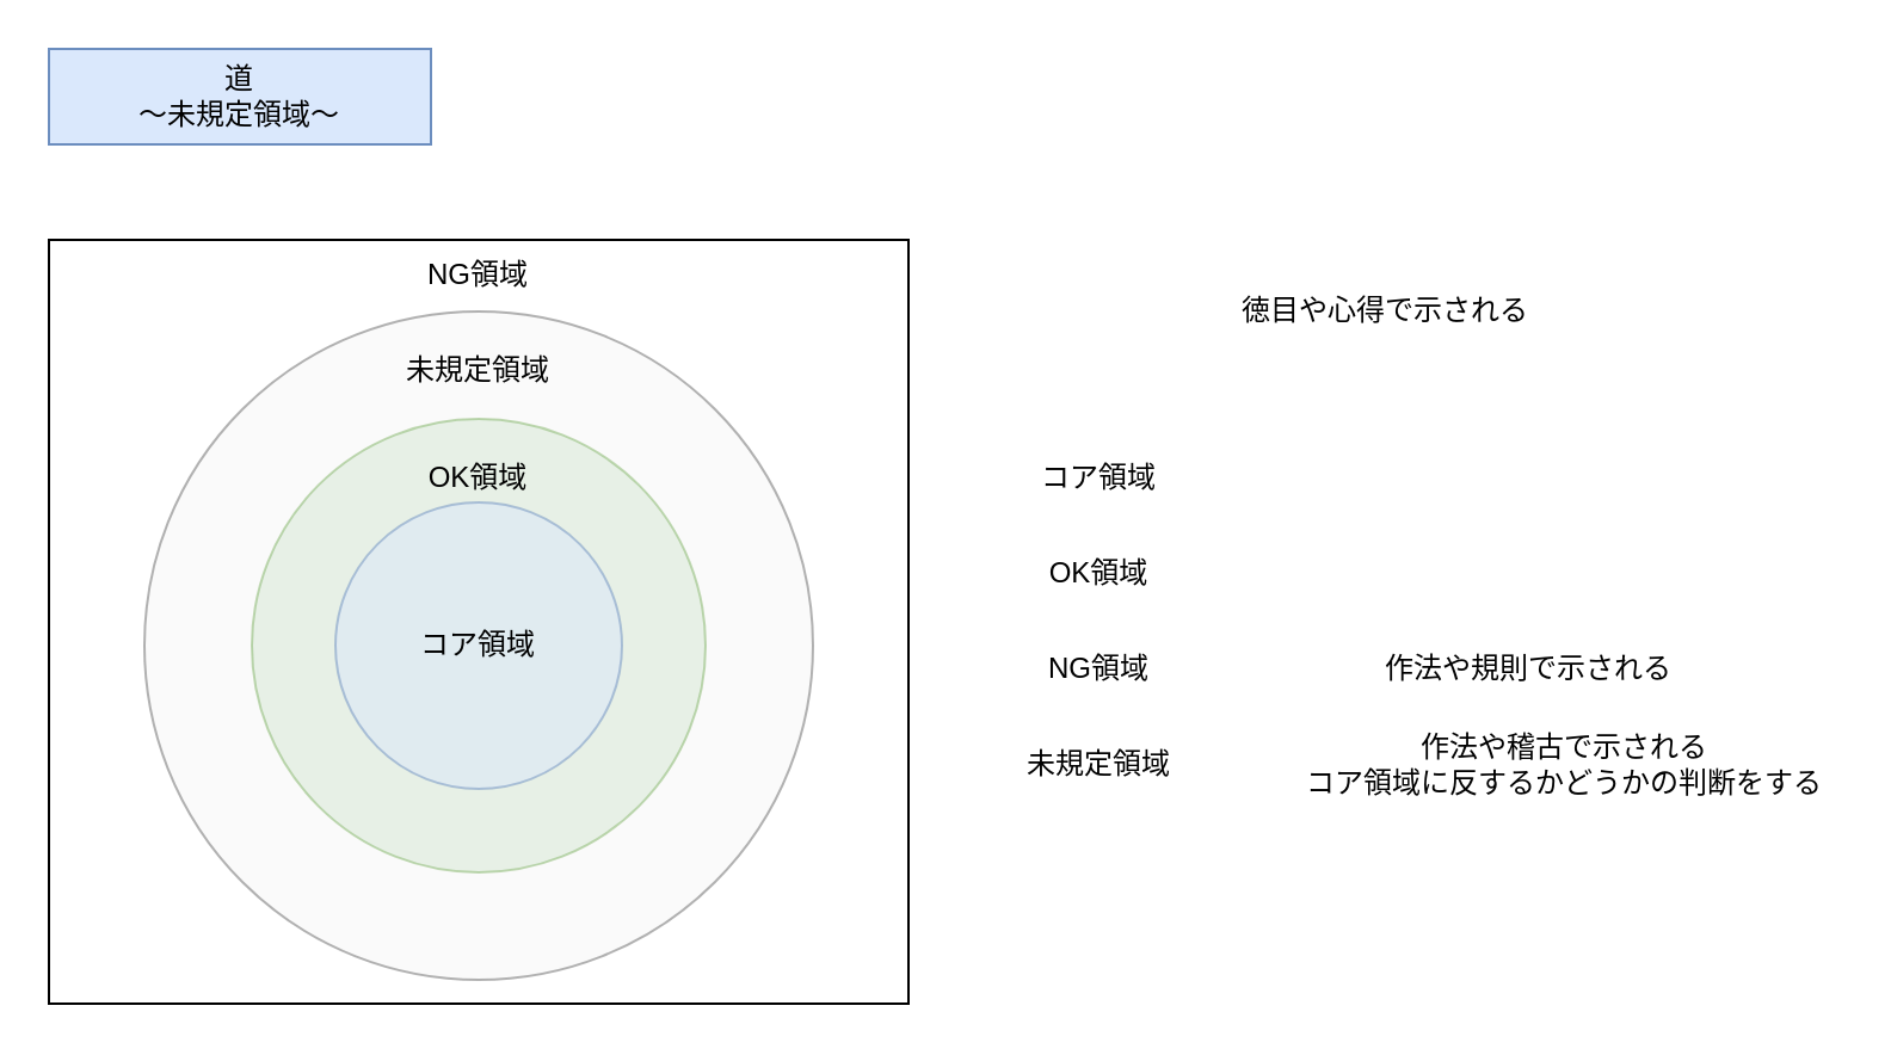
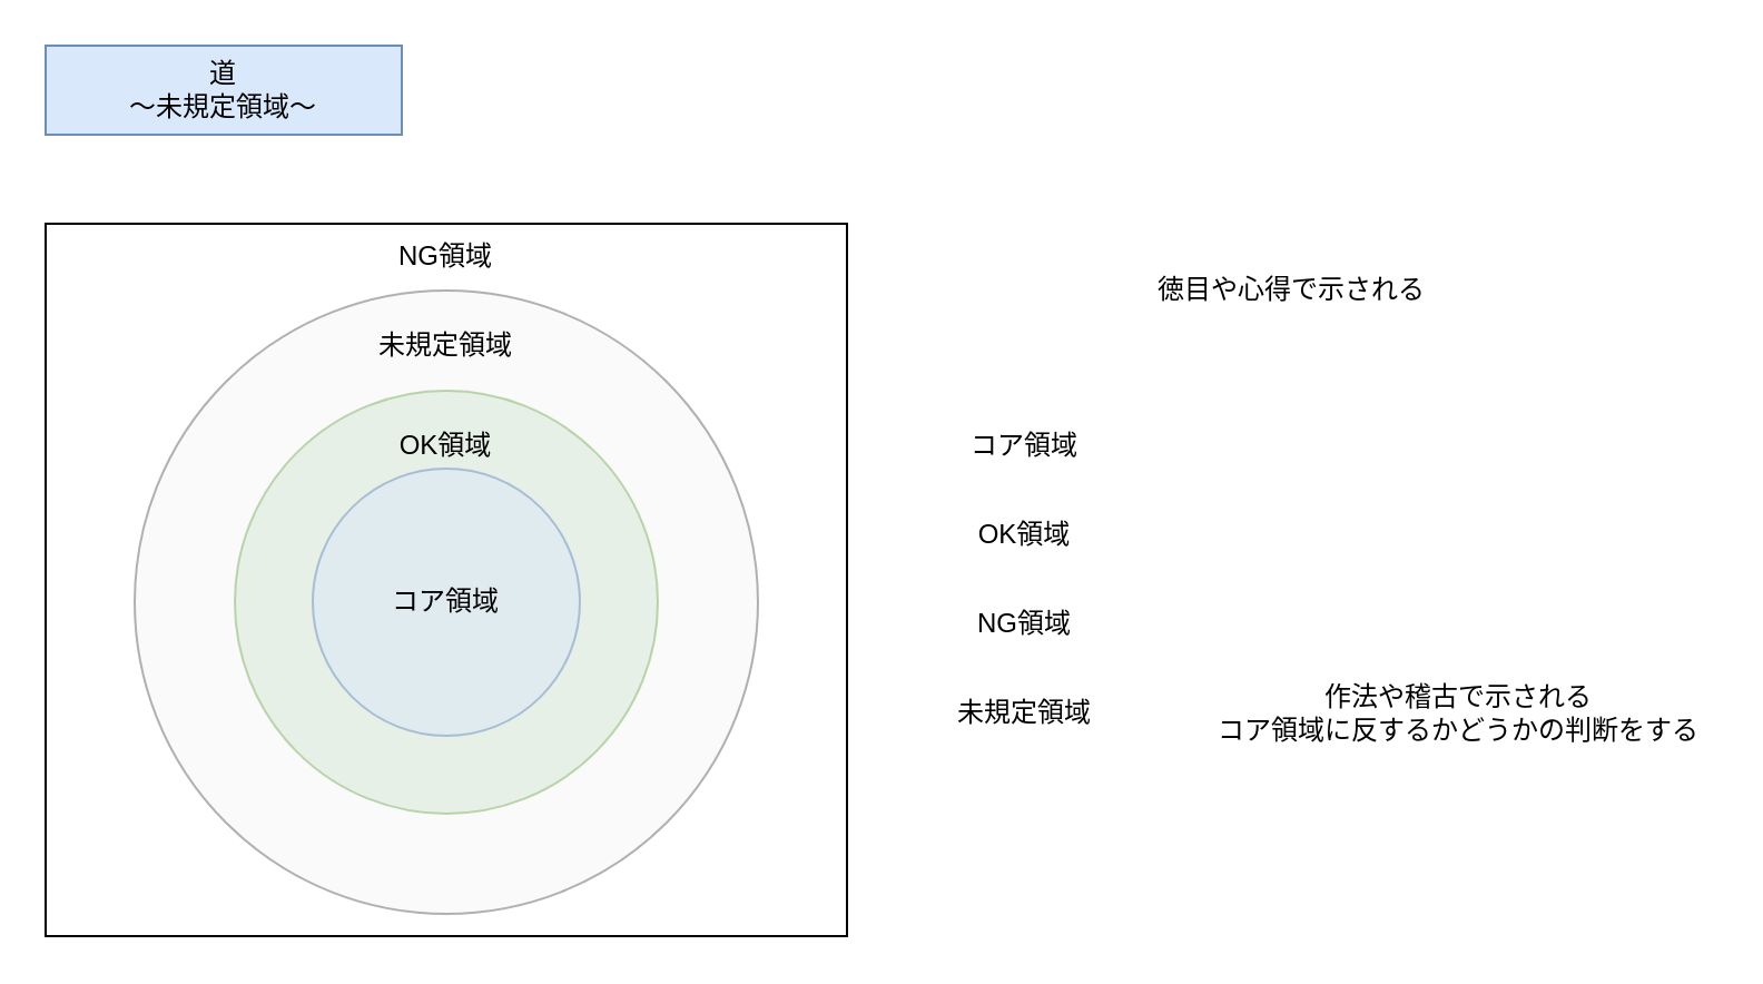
  <mxCell id="0" />
  <mxCell id="1" parent="0" />
  <mxCell id="2" value="" style="rounded=0;whiteSpace=wrap;html=1;" vertex="1" parent="1"><mxGeometry x="20" y="100" width="360" height="320" as="geometry" /></mxCell>
  <mxCell id="3" value="道&lt;div&gt;～未規定領域～&lt;/div&gt;" style="text;html=1;align=center;verticalAlign=middle;whiteSpace=wrap;rounded=0;fillColor=#dae8fc;strokeColor=#6c8ebf;" parent="1" vertex="1"><mxGeometry x="20" y="20" width="160" height="40" as="geometry" /></mxCell>
  <mxCell id="4" value="NG領域" style="text;html=1;align=center;verticalAlign=middle;whiteSpace=wrap;rounded=0;" parent="1" vertex="1"><mxGeometry x="170" y="100" width="60" height="30" as="geometry" /></mxCell>
  <mxCell id="5" value="" style="ellipse;whiteSpace=wrap;html=1;aspect=fixed;opacity=50;fillColor=#f5f5f5;fontColor=#333333;strokeColor=#666666;" vertex="1" parent="1"><mxGeometry x="60" y="130" width="280" height="280" as="geometry" /></mxCell>
  <mxCell id="6" value="" style="ellipse;whiteSpace=wrap;html=1;aspect=fixed;opacity=50;fillColor=#d5e8d4;strokeColor=#82b366;" vertex="1" parent="1"><mxGeometry x="105" y="175" width="190" height="190" as="geometry" /></mxCell>
  <mxCell id="7" value="未規定領域" style="text;html=1;align=center;verticalAlign=middle;whiteSpace=wrap;rounded=0;" vertex="1" parent="1"><mxGeometry x="155" y="140" width="90" height="30" as="geometry" /></mxCell>
  <mxCell id="8" value="OK領域" style="text;html=1;align=center;verticalAlign=middle;whiteSpace=wrap;rounded=0;" vertex="1" parent="1"><mxGeometry x="155" y="185" width="90" height="30" as="geometry" /></mxCell>
  <mxCell id="9" value="コア領域" style="ellipse;whiteSpace=wrap;html=1;aspect=fixed;opacity=50;fillColor=#dae8fc;strokeColor=#6c8ebf;" vertex="1" parent="1"><mxGeometry x="140" y="210" width="120" height="120" as="geometry" /></mxCell>
  <mxCell id="10" value="コア領域" style="text;html=1;align=center;verticalAlign=middle;whiteSpace=wrap;rounded=0;" vertex="1" parent="1"><mxGeometry x="420" y="180" width="80" height="40" as="geometry" /></mxCell>
  <mxCell id="11" value="徳目や心得で示される" style="text;html=1;align=center;verticalAlign=middle;whiteSpace=wrap;rounded=0;" vertex="1" parent="1"><mxGeometry x="480" y="110" width="200" height="40" as="geometry" /></mxCell>
  <mxCell id="12" value="OK領域" style="text;html=1;align=center;verticalAlign=middle;whiteSpace=wrap;rounded=0;" vertex="1" parent="1"><mxGeometry x="420" y="220" width="80" height="40" as="geometry" /></mxCell>
  <mxCell id="13" value="NG領域" style="text;html=1;align=center;verticalAlign=middle;whiteSpace=wrap;rounded=0;" vertex="1" parent="1"><mxGeometry x="420" y="260" width="80" height="40" as="geometry" /></mxCell>
- <mxCell id="14" value="作法や規則で示される" style="text;html=1;align=center;verticalAlign=middle;whiteSpace=wrap;rounded=0;" vertex="1" parent="1"><mxGeometry x="540" y="260" width="200" height="40" as="geometry" /></mxCell>
  <mxCell id="15" value="未規定領域" style="text;html=1;align=center;verticalAlign=middle;whiteSpace=wrap;rounded=0;" vertex="1" parent="1"><mxGeometry x="420" y="300" width="80" height="40" as="geometry" /></mxCell>
  <mxCell id="16" value="作法や稽古で示される&lt;div&gt;コア領域に反するかどうかの判断をする&lt;/div&gt;" style="text;html=1;align=center;verticalAlign=middle;whiteSpace=wrap;rounded=0;" vertex="1" parent="1"><mxGeometry x="540" y="300" width="230" height="40" as="geometry" /></mxCell>
